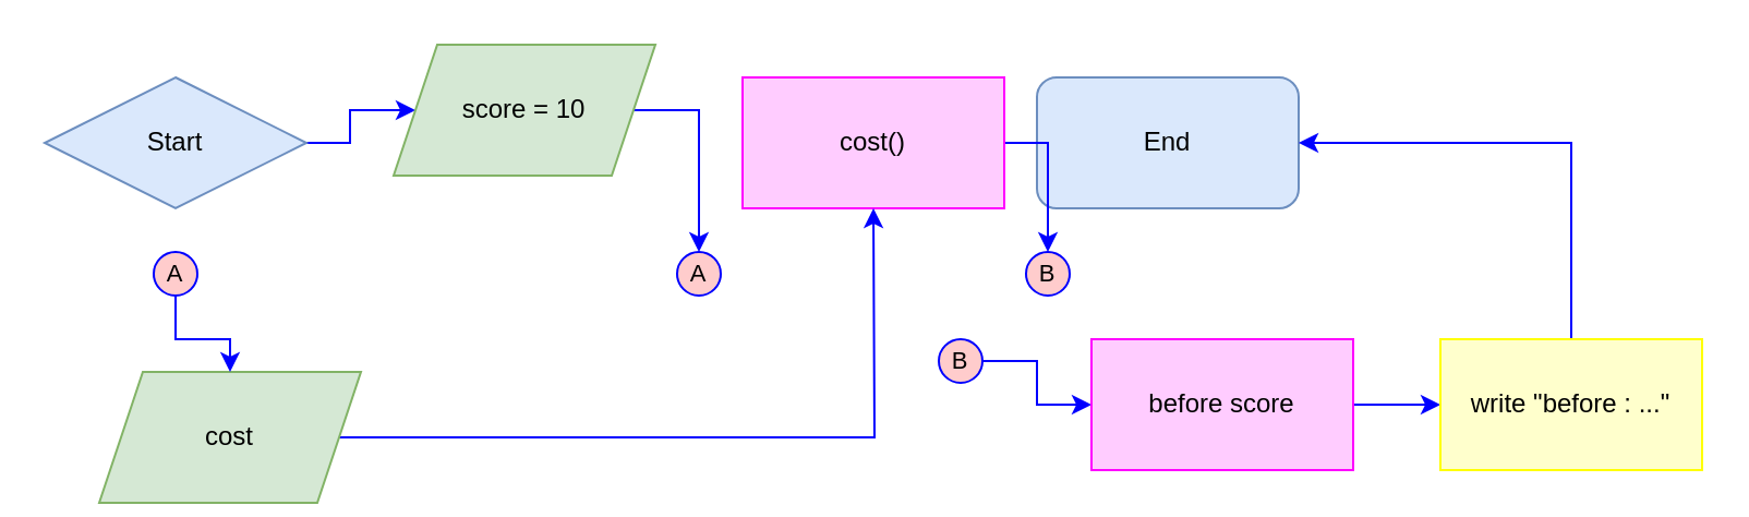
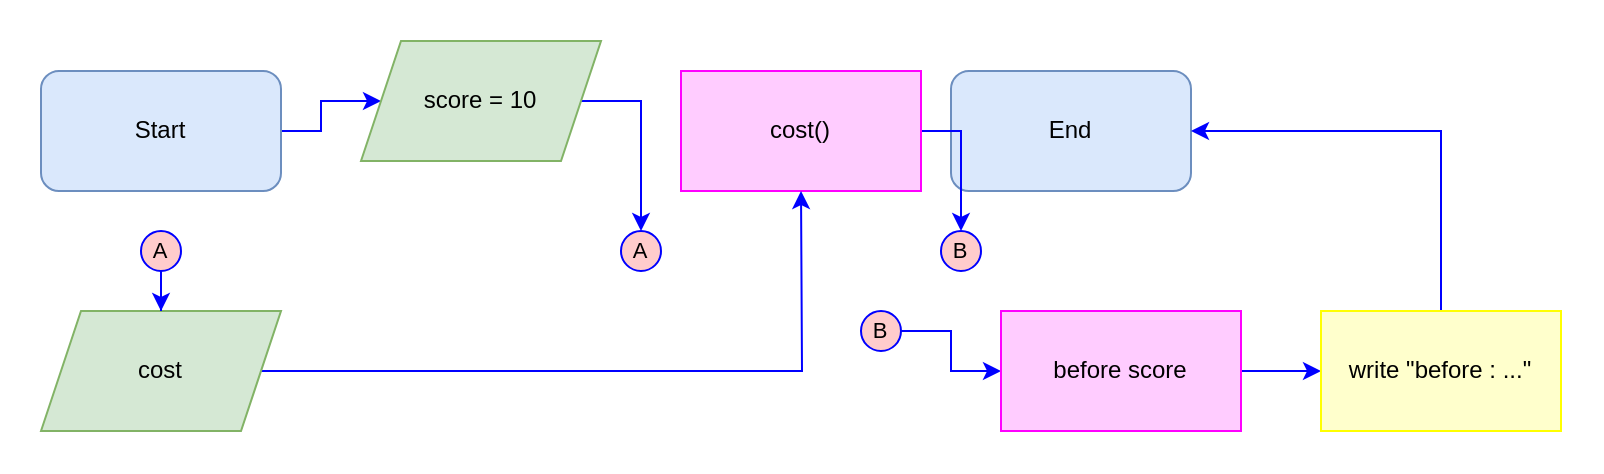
  <mxCell id="0" />
  <mxCell id="1" parent="0" />
  <mxCell id="2" style="edgeStyle=orthogonalEdgeStyle;shape=connector;rounded=0;orthogonalLoop=1;jettySize=auto;html=1;labelBackgroundColor=default;strokeColor=#0000FF;fontFamily=Helvetica;fontSize=10;fontColor=#0000FF;endArrow=classic;" parent="1" source="3" target="5" edge="1"><mxGeometry relative="1" as="geometry" /></mxCell>
- <mxCell id="3" value="Start" style="rhombus;whiteSpace=wrap;html=1;fillColor=#dae8fc;strokeColor=#6c8ebf;" parent="1" vertex="1"><mxGeometry x="20" y="35" width="120" height="60" as="geometry" /></mxCell>
+ <mxCell id="3" value="Start" style="rounded=1;whiteSpace=wrap;html=1;fillColor=#dae8fc;strokeColor=#6c8ebf;" parent="1" vertex="1"><mxGeometry x="20" y="35" width="120" height="60" as="geometry" /></mxCell>
  <mxCell id="4" style="edgeStyle=orthogonalEdgeStyle;shape=connector;rounded=0;orthogonalLoop=1;jettySize=auto;html=1;labelBackgroundColor=default;strokeColor=#0000FF;fontFamily=Helvetica;fontSize=10;fontColor=#0000FF;endArrow=classic;" parent="1" source="5" target="15" edge="1"><mxGeometry relative="1" as="geometry" /></mxCell>
  <mxCell id="5" value="score = 10" style="shape=parallelogram;perimeter=parallelogramPerimeter;whiteSpace=wrap;html=1;fixedSize=1;fillColor=#d5e8d4;strokeColor=#82b366;" parent="1" vertex="1"><mxGeometry x="180" y="20" width="120" height="60" as="geometry" /></mxCell>
  <mxCell id="6" value="End" style="rounded=1;whiteSpace=wrap;html=1;fillColor=#dae8fc;strokeColor=#6c8ebf;" parent="1" vertex="1"><mxGeometry x="475" y="35" width="120" height="60" as="geometry" /></mxCell>
  <mxCell id="7" style="edgeStyle=orthogonalEdgeStyle;shape=connector;rounded=0;orthogonalLoop=1;jettySize=auto;html=1;labelBackgroundColor=default;strokeColor=#0000FF;fontFamily=Helvetica;fontSize=10;fontColor=#0000FF;endArrow=classic;" parent="1" source="8" target="16" edge="1"><mxGeometry relative="1" as="geometry" /></mxCell>
  <mxCell id="8" value="cost()" style="rounded=0;whiteSpace=wrap;html=1;fillColor=#FFCCFF;strokeColor=#FF00FF;" parent="1" vertex="1"><mxGeometry x="340" y="35" width="120" height="60" as="geometry" /></mxCell>
  <mxCell id="9" style="edgeStyle=orthogonalEdgeStyle;shape=connector;rounded=0;orthogonalLoop=1;jettySize=auto;html=1;labelBackgroundColor=default;strokeColor=#0000FF;fontFamily=Helvetica;fontSize=10;fontColor=#0000FF;endArrow=classic;" parent="1" source="10" edge="1"><mxGeometry relative="1" as="geometry"><mxPoint x="400" y="95" as="targetPoint" /></mxGeometry></mxCell>
- <mxCell id="10" value="cost" style="shape=parallelogram;perimeter=parallelogramPerimeter;whiteSpace=wrap;html=1;fixedSize=1;fillColor=#d5e8d4;strokeColor=#82b366;" parent="1" vertex="1"><mxGeometry x="45" y="170" width="120" height="60" as="geometry" /></mxCell>
+ <mxCell id="10" value="cost" style="shape=parallelogram;perimeter=parallelogramPerimeter;whiteSpace=wrap;html=1;fixedSize=1;fillColor=#d5e8d4;strokeColor=#82b366;" parent="1" vertex="1"><mxGeometry x="20" y="155" width="120" height="60" as="geometry" /></mxCell>
  <mxCell id="11" style="edgeStyle=orthogonalEdgeStyle;shape=connector;rounded=0;orthogonalLoop=1;jettySize=auto;html=1;labelBackgroundColor=default;strokeColor=#0000FF;fontFamily=Helvetica;fontSize=10;fontColor=#0000FF;endArrow=classic;" parent="1" source="12" target="10" edge="1"><mxGeometry relative="1" as="geometry" /></mxCell>
  <mxCell id="12" value="A" style="ellipse;whiteSpace=wrap;html=1;aspect=fixed;fillColor=#FFCCCC;strokeColor=#0000FF;labelBackgroundColor=none;endArrow=classic;fontSize=11;rounded=0;" parent="1" vertex="1"><mxGeometry x="70" y="115" width="20" height="20" as="geometry" /></mxCell>
  <mxCell id="13" style="edgeStyle=orthogonalEdgeStyle;shape=connector;rounded=0;orthogonalLoop=1;jettySize=auto;html=1;labelBackgroundColor=default;strokeColor=#0000FF;fontFamily=Helvetica;fontSize=10;fontColor=#0000FF;endArrow=classic;" parent="1" source="14" target="18" edge="1"><mxGeometry relative="1" as="geometry" /></mxCell>
  <mxCell id="14" value="B" style="ellipse;whiteSpace=wrap;html=1;aspect=fixed;fillColor=#FFCCCC;strokeColor=#0000FF;labelBackgroundColor=none;endArrow=classic;fontSize=11;rounded=0;" parent="1" vertex="1"><mxGeometry x="430" y="155" width="20" height="20" as="geometry" /></mxCell>
  <mxCell id="15" value="A" style="ellipse;whiteSpace=wrap;html=1;aspect=fixed;fillColor=#FFCCCC;strokeColor=#0000FF;labelBackgroundColor=none;endArrow=classic;fontSize=11;rounded=0;" parent="1" vertex="1"><mxGeometry x="310" y="115" width="20" height="20" as="geometry" /></mxCell>
  <mxCell id="16" value="B" style="ellipse;whiteSpace=wrap;html=1;aspect=fixed;fillColor=#FFCCCC;strokeColor=#0000FF;labelBackgroundColor=none;endArrow=classic;fontSize=11;rounded=0;" parent="1" vertex="1"><mxGeometry x="470" y="115" width="20" height="20" as="geometry" /></mxCell>
  <mxCell id="17" style="edgeStyle=orthogonalEdgeStyle;shape=connector;rounded=0;orthogonalLoop=1;jettySize=auto;html=1;labelBackgroundColor=default;strokeColor=#0000FF;fontFamily=Helvetica;fontSize=10;fontColor=#0000FF;endArrow=classic;" parent="1" source="18" target="20" edge="1"><mxGeometry relative="1" as="geometry" /></mxCell>
  <mxCell id="18" value="before score" style="rounded=0;whiteSpace=wrap;html=1;fillColor=#FFCCFF;strokeColor=#FF00FF;" parent="1" vertex="1"><mxGeometry x="500" y="155" width="120" height="60" as="geometry" /></mxCell>
  <mxCell id="19" style="edgeStyle=orthogonalEdgeStyle;shape=connector;rounded=0;orthogonalLoop=1;jettySize=auto;html=1;labelBackgroundColor=default;strokeColor=#0000FF;fontFamily=Helvetica;fontSize=10;fontColor=#0000FF;endArrow=classic;" parent="1" source="20" target="6" edge="1"><mxGeometry relative="1" as="geometry"><Array as="points"><mxPoint x="720" y="65" /></Array></mxGeometry></mxCell>
  <mxCell id="20" value="write &quot;before : ...&quot;" style="rounded=0;whiteSpace=wrap;html=1;fillColor=#FFFFCC;strokeColor=#FFFF00;" parent="1" vertex="1"><mxGeometry x="660" y="155" width="120" height="60" as="geometry" /></mxCell>
